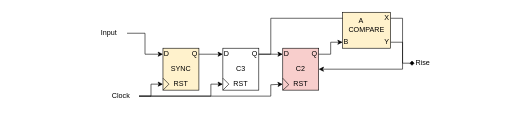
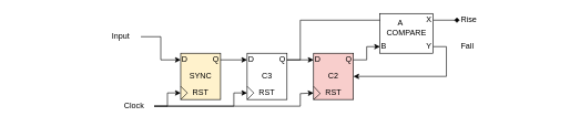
  <mxCell id="0" />
  <mxCell id="1" parent="0" />
  <mxCell id="2" value="" style="group" parent="1" vertex="1" connectable="0"><mxGeometry x="271" y="80" width="60" height="70" as="geometry" /></mxCell>
  <mxCell id="3" value="SYNC" style="rounded=0;whiteSpace=wrap;html=1;fillColor=#fff2cc;" parent="2" vertex="1"><mxGeometry width="60" height="70" as="geometry" /></mxCell>
  <mxCell id="4" value="D" style="text;html=1;align=left;verticalAlign=middle;whiteSpace=wrap;rounded=0;" parent="2" vertex="1"><mxGeometry width="30" height="20" as="geometry" /></mxCell>
  <mxCell id="5" value="Q" style="text;html=1;align=right;verticalAlign=middle;whiteSpace=wrap;rounded=0;" parent="2" vertex="1"><mxGeometry x="30" width="30" height="20" as="geometry" /></mxCell>
  <mxCell id="6" value="RST" style="text;html=1;align=center;verticalAlign=middle;whiteSpace=wrap;rounded=0;" parent="2" vertex="1"><mxGeometry y="50" width="60" height="20" as="geometry" /></mxCell>
  <mxCell id="7" value="" style="endArrow=none;html=1;rounded=0;exitX=0;exitY=1;exitDx=0;exitDy=0;entryX=0;entryY=0;entryDx=0;entryDy=0;" parent="2" source="6" target="6" edge="1"><mxGeometry width="50" height="50" relative="1" as="geometry"><mxPoint x="10" y="70" as="sourcePoint" /><mxPoint x="60" y="26.25" as="targetPoint" /><Array as="points"><mxPoint x="10" y="60" /></Array></mxGeometry></mxCell>
  <mxCell id="8" value="" style="group" parent="1" vertex="1" connectable="0"><mxGeometry x="371" y="80" width="60" height="70" as="geometry" /></mxCell>
  <mxCell id="9" value="C3" style="rounded=0;whiteSpace=wrap;html=1;" parent="8" vertex="1"><mxGeometry width="60" height="70" as="geometry" /></mxCell>
  <mxCell id="10" value="D" style="text;html=1;align=left;verticalAlign=middle;whiteSpace=wrap;rounded=0;" parent="8" vertex="1"><mxGeometry width="30" height="20" as="geometry" /></mxCell>
  <mxCell id="11" value="Q" style="text;html=1;align=right;verticalAlign=middle;whiteSpace=wrap;rounded=0;" parent="8" vertex="1"><mxGeometry x="30" width="30" height="20" as="geometry" /></mxCell>
  <mxCell id="12" value="RST" style="text;html=1;align=center;verticalAlign=middle;whiteSpace=wrap;rounded=0;" parent="8" vertex="1"><mxGeometry y="50" width="60" height="20" as="geometry" /></mxCell>
  <mxCell id="13" value="" style="endArrow=none;html=1;rounded=0;exitX=0;exitY=1;exitDx=0;exitDy=0;entryX=0;entryY=0;entryDx=0;entryDy=0;" parent="8" source="12" target="12" edge="1"><mxGeometry width="50" height="50" relative="1" as="geometry"><mxPoint x="10" y="70" as="sourcePoint" /><mxPoint x="60" y="26.25" as="targetPoint" /><Array as="points"><mxPoint x="10" y="60" /></Array></mxGeometry></mxCell>
  <mxCell id="14" value="" style="group" parent="1" vertex="1" connectable="0"><mxGeometry x="471" y="80" width="60" height="70" as="geometry" /></mxCell>
  <mxCell id="15" value="C2" style="rounded=0;whiteSpace=wrap;html=1;fillColor=#f8cecc;" parent="14" vertex="1"><mxGeometry width="60" height="70" as="geometry" /></mxCell>
  <mxCell id="16" value="D" style="text;html=1;align=left;verticalAlign=middle;whiteSpace=wrap;rounded=0;" parent="14" vertex="1"><mxGeometry width="30" height="20" as="geometry" /></mxCell>
  <mxCell id="17" value="Q" style="text;html=1;align=right;verticalAlign=middle;whiteSpace=wrap;rounded=0;" parent="14" vertex="1"><mxGeometry x="30" width="30" height="20" as="geometry" /></mxCell>
  <mxCell id="18" value="RST" style="text;html=1;align=center;verticalAlign=middle;whiteSpace=wrap;rounded=0;" parent="14" vertex="1"><mxGeometry y="50" width="60" height="20" as="geometry" /></mxCell>
  <mxCell id="19" value="" style="endArrow=none;html=1;rounded=0;exitX=0;exitY=1;exitDx=0;exitDy=0;entryX=0;entryY=0;entryDx=0;entryDy=0;" parent="14" source="18" target="18" edge="1"><mxGeometry width="50" height="50" relative="1" as="geometry"><mxPoint x="10" y="70" as="sourcePoint" /><mxPoint x="60" y="26.25" as="targetPoint" /><Array as="points"><mxPoint x="10" y="61" /></Array></mxGeometry></mxCell>
- <mxCell id="21" value="Rise" style="text;html=1;align=left;verticalAlign=middle;whiteSpace=wrap;rounded=0;" parent="1" vertex="1"><mxGeometry x="691" y="95" width="40" height="20" as="geometry" /></mxCell>
+ <mxCell id="20" value="Fall" style="text;html=1;align=left;verticalAlign=middle;whiteSpace=wrap;rounded=0;" parent="1" vertex="1"><mxGeometry x="691" y="60" width="40" height="20" as="geometry" /></mxCell>
+ <mxCell id="21" value="Rise" style="text;html=1;align=left;verticalAlign=middle;whiteSpace=wrap;rounded=0;" parent="1" vertex="1"><mxGeometry x="691" y="20" width="40" height="20" as="geometry" /></mxCell>
  <mxCell id="22" style="edgeStyle=orthogonalEdgeStyle;rounded=0;orthogonalLoop=1;jettySize=auto;html=1;exitX=1;exitY=0.5;exitDx=0;exitDy=0;entryX=0;entryY=0.5;entryDx=0;entryDy=0;" parent="1" source="5" target="10" edge="1"><mxGeometry relative="1" as="geometry" /></mxCell>
  <mxCell id="23" style="edgeStyle=orthogonalEdgeStyle;rounded=0;orthogonalLoop=1;jettySize=auto;html=1;exitX=1;exitY=0.5;exitDx=0;exitDy=0;entryX=0;entryY=0.5;entryDx=0;entryDy=0;" parent="1" source="11" target="16" edge="1"><mxGeometry relative="1" as="geometry" /></mxCell>
  <mxCell id="24" style="edgeStyle=orthogonalEdgeStyle;rounded=0;orthogonalLoop=1;jettySize=auto;html=1;exitX=1;exitY=0.5;exitDx=0;exitDy=0;entryX=0;entryY=0.5;entryDx=0;entryDy=0;" parent="1" source="17" target="35" edge="1"><mxGeometry relative="1" as="geometry" /></mxCell>
  <mxCell id="25" style="edgeStyle=orthogonalEdgeStyle;rounded=0;orthogonalLoop=1;jettySize=auto;html=1;exitX=1;exitY=0.5;exitDx=0;exitDy=0;entryX=0;entryY=0.5;entryDx=0;entryDy=0;" parent="1" source="11" target="36" edge="1"><mxGeometry relative="1" as="geometry"><Array as="points"><mxPoint x="431" y="90" /><mxPoint x="451" y="90" /><mxPoint x="451" y="30" /></Array></mxGeometry></mxCell>
  <mxCell id="26" style="edgeStyle=orthogonalEdgeStyle;rounded=0;orthogonalLoop=1;jettySize=auto;html=1;exitX=1;exitY=0.5;exitDx=0;exitDy=0;entryX=0;entryY=0.5;entryDx=0;entryDy=0;" parent="1" source="27" target="4" edge="1"><mxGeometry relative="1" as="geometry" /></mxCell>
  <mxCell id="27" value="Input" style="text;html=1;align=center;verticalAlign=middle;whiteSpace=wrap;rounded=0;" parent="1" vertex="1"><mxGeometry x="151" y="45" width="60" height="20" as="geometry" /></mxCell>
  <mxCell id="28" style="edgeStyle=orthogonalEdgeStyle;rounded=0;orthogonalLoop=1;jettySize=auto;html=1;exitX=1;exitY=0.5;exitDx=0;exitDy=0;entryX=0;entryY=0.5;entryDx=0;entryDy=0;" parent="1" source="30" target="6" edge="1"><mxGeometry relative="1" as="geometry"><Array as="points"><mxPoint x="231" y="160" /><mxPoint x="251" y="160" /><mxPoint x="251" y="140" /></Array></mxGeometry></mxCell>
  <mxCell id="29" style="edgeStyle=orthogonalEdgeStyle;rounded=0;orthogonalLoop=1;jettySize=auto;html=1;exitX=1;exitY=0.5;exitDx=0;exitDy=0;entryX=0;entryY=0.5;entryDx=0;entryDy=0;" parent="1" source="30" target="12" edge="1"><mxGeometry relative="1" as="geometry"><Array as="points"><mxPoint x="231" y="160" /><mxPoint x="351" y="160" /><mxPoint x="351" y="140" /></Array></mxGeometry></mxCell>
  <mxCell id="30" value="Clock" style="text;html=1;align=center;verticalAlign=middle;whiteSpace=wrap;rounded=0;" parent="1" vertex="1"><mxGeometry x="171" y="150" width="60" height="20" as="geometry" /></mxCell>
  <mxCell id="31" style="edgeStyle=orthogonalEdgeStyle;rounded=0;orthogonalLoop=1;jettySize=auto;html=1;exitX=1;exitY=0.5;exitDx=0;exitDy=0;" parent="1" source="37" target="15" edge="1"><mxGeometry relative="1" as="geometry" /></mxCell>
  <mxCell id="32" style="edgeStyle=orthogonalEdgeStyle;rounded=0;orthogonalLoop=1;jettySize=auto;html=1;exitX=1;exitY=0.5;exitDx=0;exitDy=0;entryX=0;entryY=0.5;entryDx=0;entryDy=0;endArrow=diamond;" parent="1" source="38" target="21" edge="1"><mxGeometry relative="1" as="geometry" /></mxCell>
  <mxCell id="33" style="edgeStyle=orthogonalEdgeStyle;rounded=0;orthogonalLoop=1;jettySize=auto;html=1;exitX=1;exitY=0.5;exitDx=0;exitDy=0;entryX=0;entryY=0.5;entryDx=0;entryDy=0;" parent="1" source="30" target="18" edge="1"><mxGeometry relative="1" as="geometry"><Array as="points"><mxPoint x="451" y="160" /><mxPoint x="451" y="141" /><mxPoint x="471" y="141" /></Array></mxGeometry></mxCell>
- <mxCell id="34" value="COMPARE" style="rounded=0;whiteSpace=wrap;html=1;fillColor=#fff2cc;" parent="1" vertex="1"><mxGeometry x="571" y="20" width="80" height="60" as="geometry" /></mxCell>
+ <mxCell id="34" value="COMPARE" style="rounded=0;whiteSpace=wrap;html=1;" parent="1" vertex="1"><mxGeometry x="571" y="20" width="80" height="60" as="geometry" /></mxCell>
  <mxCell id="35" value="B" style="text;html=1;align=left;verticalAlign=middle;whiteSpace=wrap;rounded=0;" parent="1" vertex="1"><mxGeometry x="571" y="60" width="20" height="20" as="geometry" /></mxCell>
  <mxCell id="36" value="A" style="text;html=1;align=left;verticalAlign=middle;whiteSpace=wrap;rounded=0;" parent="1" vertex="1"><mxGeometry x="596" y="25" width="20" height="20" as="geometry" /></mxCell>
  <mxCell id="37" value="Y" style="text;html=1;align=right;verticalAlign=middle;whiteSpace=wrap;rounded=0;" parent="1" vertex="1"><mxGeometry x="631" y="60" width="20" height="20" as="geometry" /></mxCell>
  <mxCell id="38" value="X" style="text;html=1;align=right;verticalAlign=middle;whiteSpace=wrap;rounded=0;" parent="1" vertex="1"><mxGeometry x="631" y="20" width="20" height="20" as="geometry" /></mxCell>
  <mxCell id="39" value="" style="rounded=0;whiteSpace=wrap;html=1;fillColor=none;strokeColor=none;" vertex="1" parent="1"><mxGeometry x="20" y="20" width="830" height="140" as="geometry" /></mxCell>
